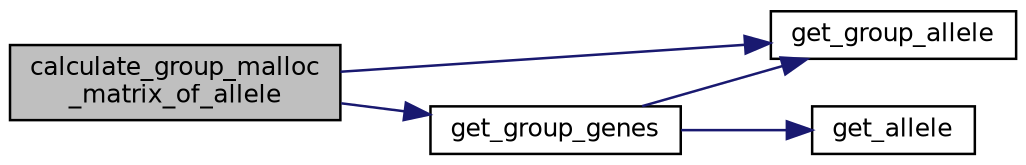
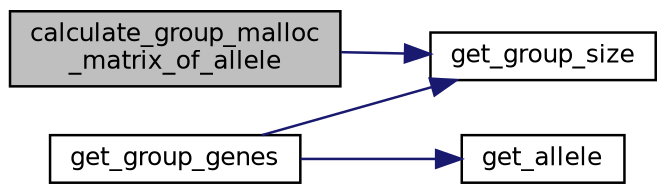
  digraph {
    rankdir=LR
    node [color=black fillcolor=white fontname=Helvetica fontsize=10 shape=record style=filled]
    edge [color=midnightblue fontname=Helvetica fontsize=10 labelfontname=Helvetica labelfontsize=10 style=solid]
    n1 [fillcolor=grey75 fontcolor=black height=0.2 label="calculate_group_malloc\l_matrix_of_allele" width=0.4]
    n2 [height=0.2 label=get_group_genes width=0.4]
-   n3 [height=0.2 label=get_group_allele width=0.4]
+   n3 [height=0.2 label=get_group_size width=0.4]
    n4 [height=0.2 label=get_allele width=0.4]
-   n1 -> n2
    n1 -> n3
    n2 -> n3
    n2 -> n4
  }
